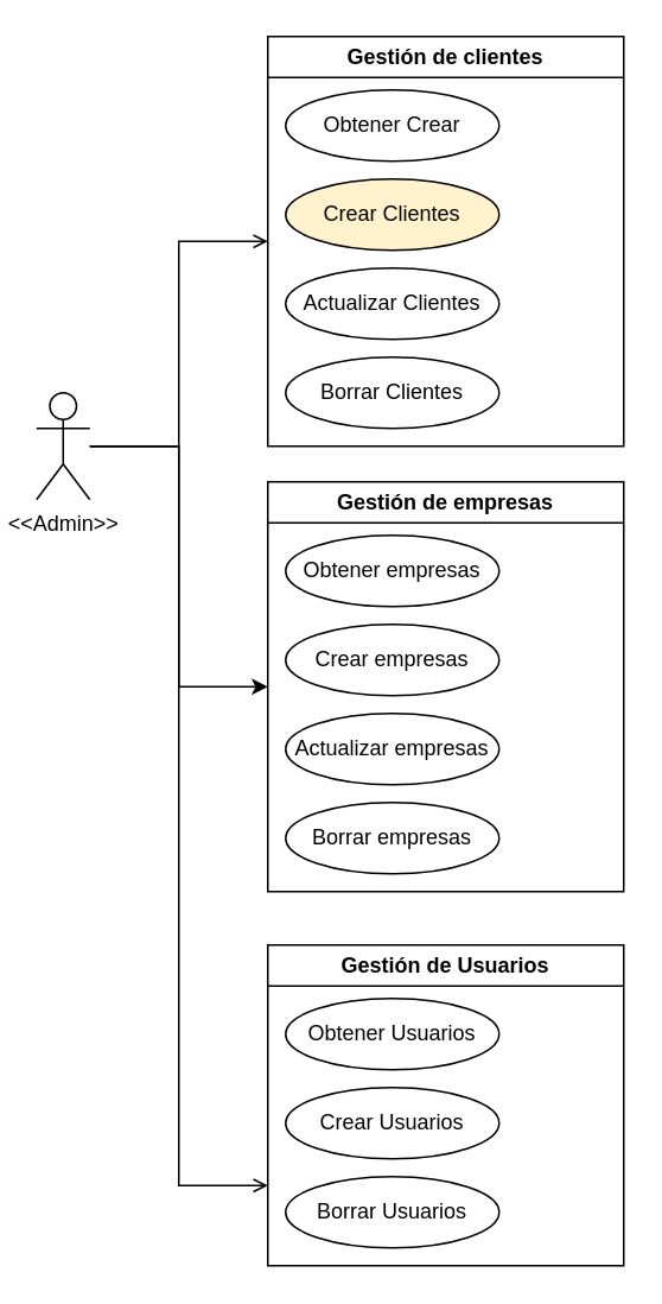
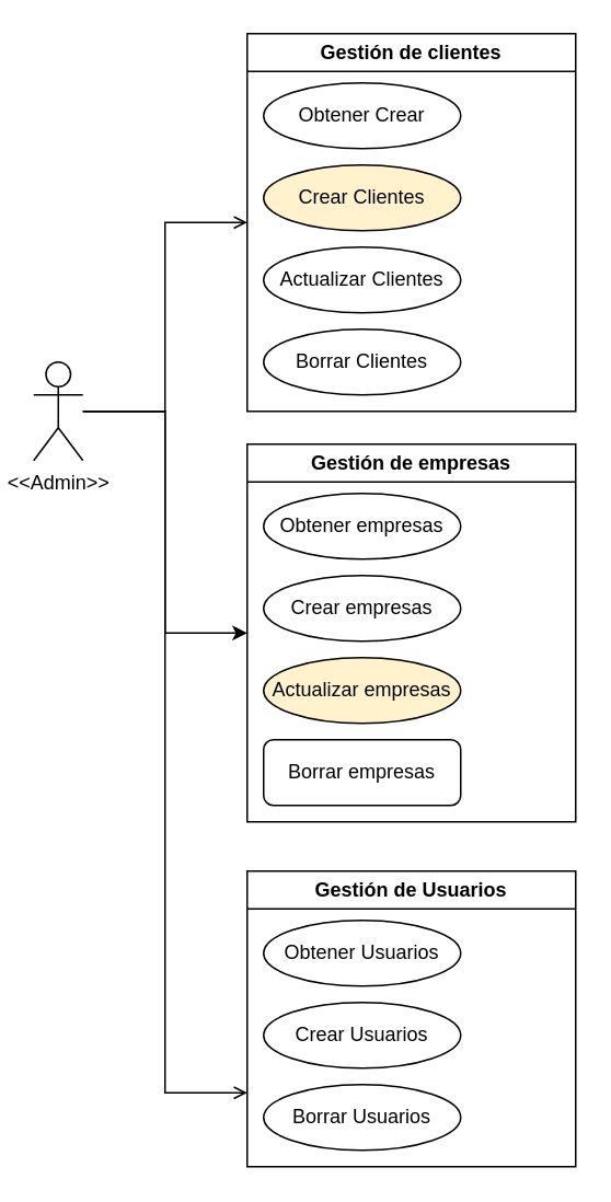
  <mxCell id="0" />
  <mxCell id="1" parent="0" />
  <mxCell id="2" style="edgeStyle=orthogonalEdgeStyle;rounded=0;orthogonalLoop=1;jettySize=auto;html=1;entryX=0;entryY=0.5;entryDx=0;entryDy=0;endArrow=open;" edge="1" parent="1" source="5" target="6"><mxGeometry relative="1" as="geometry" /></mxCell>
  <mxCell id="3" style="edgeStyle=orthogonalEdgeStyle;rounded=0;orthogonalLoop=1;jettySize=auto;html=1;entryX=0;entryY=0.5;entryDx=0;entryDy=0;" edge="1" parent="1" source="5" target="11"><mxGeometry relative="1" as="geometry" /></mxCell>
  <mxCell id="4" style="edgeStyle=orthogonalEdgeStyle;rounded=0;orthogonalLoop=1;jettySize=auto;html=1;entryX=0;entryY=0.75;entryDx=0;entryDy=0;endArrow=open;" edge="1" parent="1" source="5" target="16"><mxGeometry relative="1" as="geometry" /></mxCell>
  <mxCell id="5" value="&amp;lt;&amp;lt;Admin&amp;gt;&amp;gt;" style="shape=umlActor;verticalLabelPosition=bottom;verticalAlign=top;html=1;outlineConnect=0;" vertex="1" parent="1"><mxGeometry x="20" y="220" width="30" height="60" as="geometry" /></mxCell>
  <mxCell id="6" value="Gestión de clientes" style="swimlane;whiteSpace=wrap;html=1;" vertex="1" parent="1"><mxGeometry x="150" y="20" width="200" height="230" as="geometry" /></mxCell>
  <mxCell id="7" value="Obtener Crear" style="ellipse;whiteSpace=wrap;html=1;" vertex="1" parent="6"><mxGeometry x="10" y="30" width="120" height="40" as="geometry" /></mxCell>
  <mxCell id="8" value="Crear Clientes" style="ellipse;whiteSpace=wrap;html=1;fillColor=#fff2cc;" vertex="1" parent="6"><mxGeometry x="10" y="80" width="120" height="40" as="geometry" /></mxCell>
  <mxCell id="9" value="Actualizar Clientes" style="ellipse;whiteSpace=wrap;html=1;" vertex="1" parent="6"><mxGeometry x="10" y="130" width="120" height="40" as="geometry" /></mxCell>
  <mxCell id="10" value="Borrar Clientes" style="ellipse;whiteSpace=wrap;html=1;" vertex="1" parent="6"><mxGeometry x="10" y="180" width="120" height="40" as="geometry" /></mxCell>
  <mxCell id="11" value="Gestión de empresas" style="swimlane;whiteSpace=wrap;html=1;" vertex="1" parent="1"><mxGeometry x="150" y="270" width="200" height="230" as="geometry" /></mxCell>
  <mxCell id="12" value="Obtener&amp;nbsp;empresas" style="ellipse;whiteSpace=wrap;html=1;" vertex="1" parent="11"><mxGeometry x="10" y="30" width="120" height="40" as="geometry" /></mxCell>
  <mxCell id="13" value="Crear&amp;nbsp;empresas" style="ellipse;whiteSpace=wrap;html=1;" vertex="1" parent="11"><mxGeometry x="10" y="80" width="120" height="40" as="geometry" /></mxCell>
- <mxCell id="14" value="Actualizar&amp;nbsp;empresas" style="ellipse;whiteSpace=wrap;html=1;" vertex="1" parent="11"><mxGeometry x="10" y="130" width="120" height="40" as="geometry" /></mxCell>
- <mxCell id="15" value="Borrar&amp;nbsp;empresas" style="ellipse;whiteSpace=wrap;html=1;" vertex="1" parent="11"><mxGeometry x="10" y="180" width="120" height="40" as="geometry" /></mxCell>
+ <mxCell id="14" value="Actualizar&amp;nbsp;empresas" style="ellipse;whiteSpace=wrap;html=1;fillColor=#fff2cc;" vertex="1" parent="11"><mxGeometry x="10" y="130" width="120" height="40" as="geometry" /></mxCell>
+ <mxCell id="15" value="Borrar&amp;nbsp;empresas" style="whiteSpace=wrap;html=1;rounded=1;" vertex="1" parent="11"><mxGeometry x="10" y="180" width="120" height="40" as="geometry" /></mxCell>
  <mxCell id="16" value="Gestión de Usuarios" style="swimlane;whiteSpace=wrap;html=1;" vertex="1" parent="1"><mxGeometry x="150" y="530" width="200" height="180" as="geometry" /></mxCell>
  <mxCell id="17" value="Obtener&amp;nbsp;Usuarios" style="ellipse;whiteSpace=wrap;html=1;" vertex="1" parent="16"><mxGeometry x="10" y="30" width="120" height="40" as="geometry" /></mxCell>
  <mxCell id="18" value="Crear&amp;nbsp;Usuarios" style="ellipse;whiteSpace=wrap;html=1;" vertex="1" parent="16"><mxGeometry x="10" y="80" width="120" height="40" as="geometry" /></mxCell>
  <mxCell id="19" value="Borrar&amp;nbsp;Usuarios" style="ellipse;whiteSpace=wrap;html=1;" vertex="1" parent="16"><mxGeometry x="10" y="130" width="120" height="40" as="geometry" /></mxCell>
